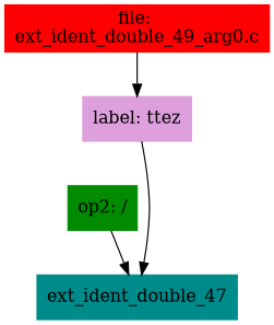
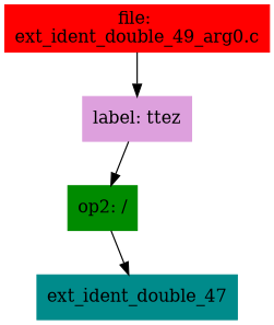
  digraph {
    node [shape=box style=filled]
    n1 [color=red label="file: \next_ident_double_49_arg0.c"]
    n2 [color=plum label="label: ttez"]
    n3 [color=green4 label="op2: /"]
    n4 [color=cyan4 label=ext_ident_double_47]
    n1 -> n2
-   n2 -> n4
+   n2 -> n3
    n3 -> n4
  }
